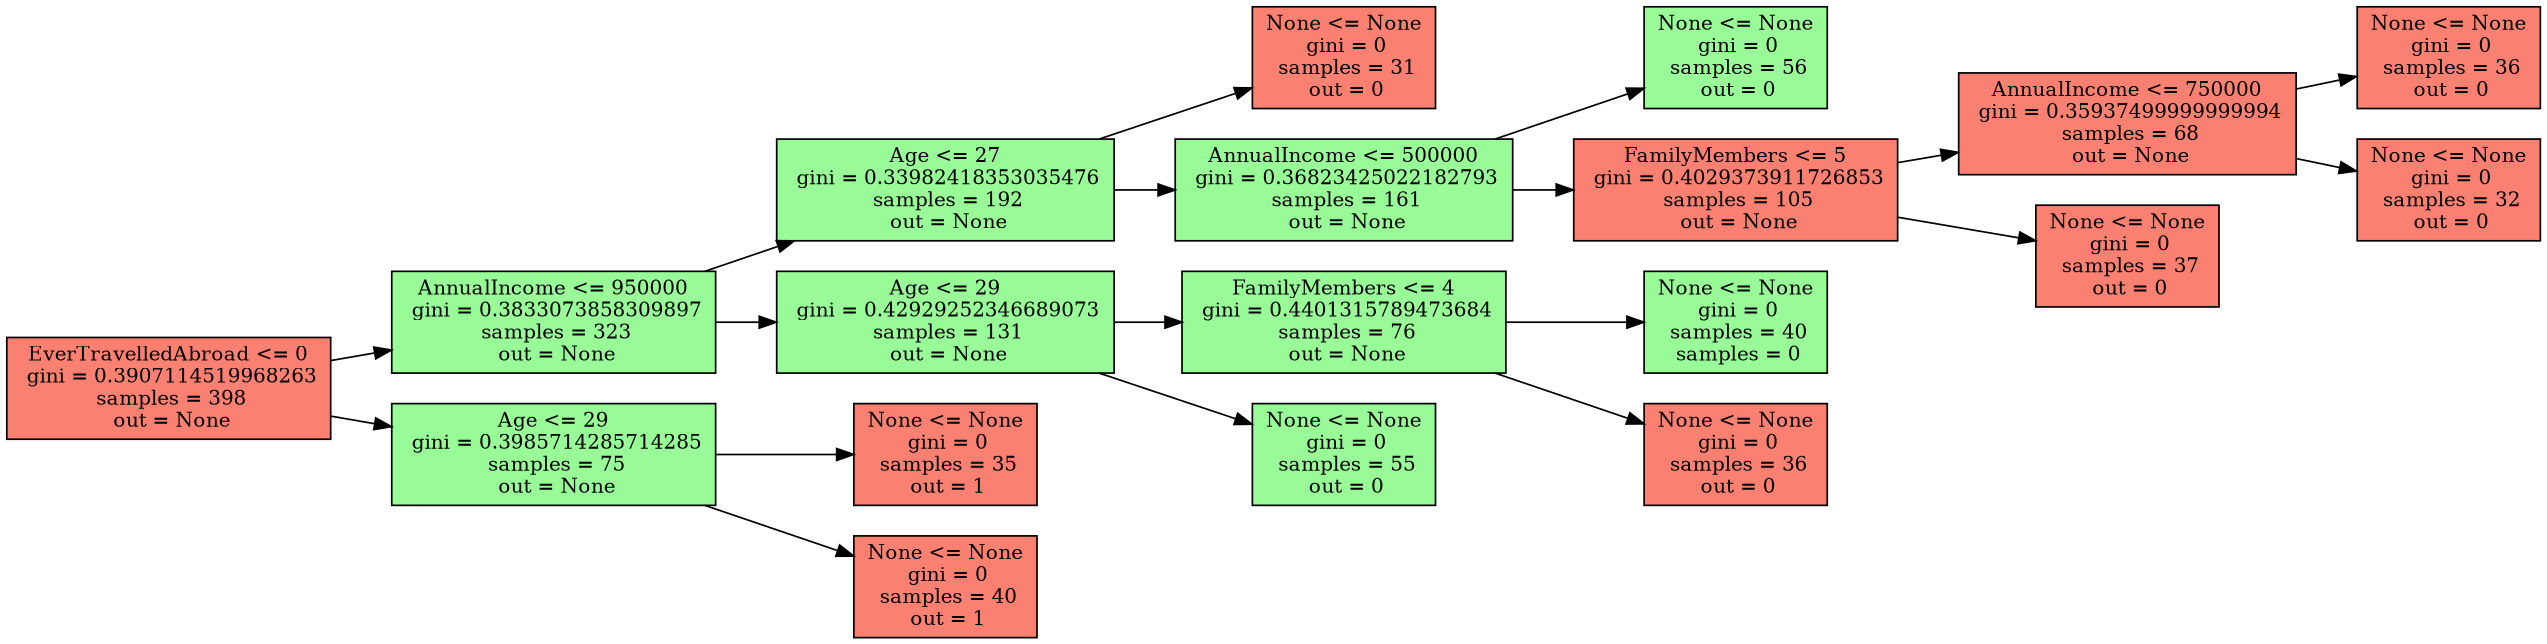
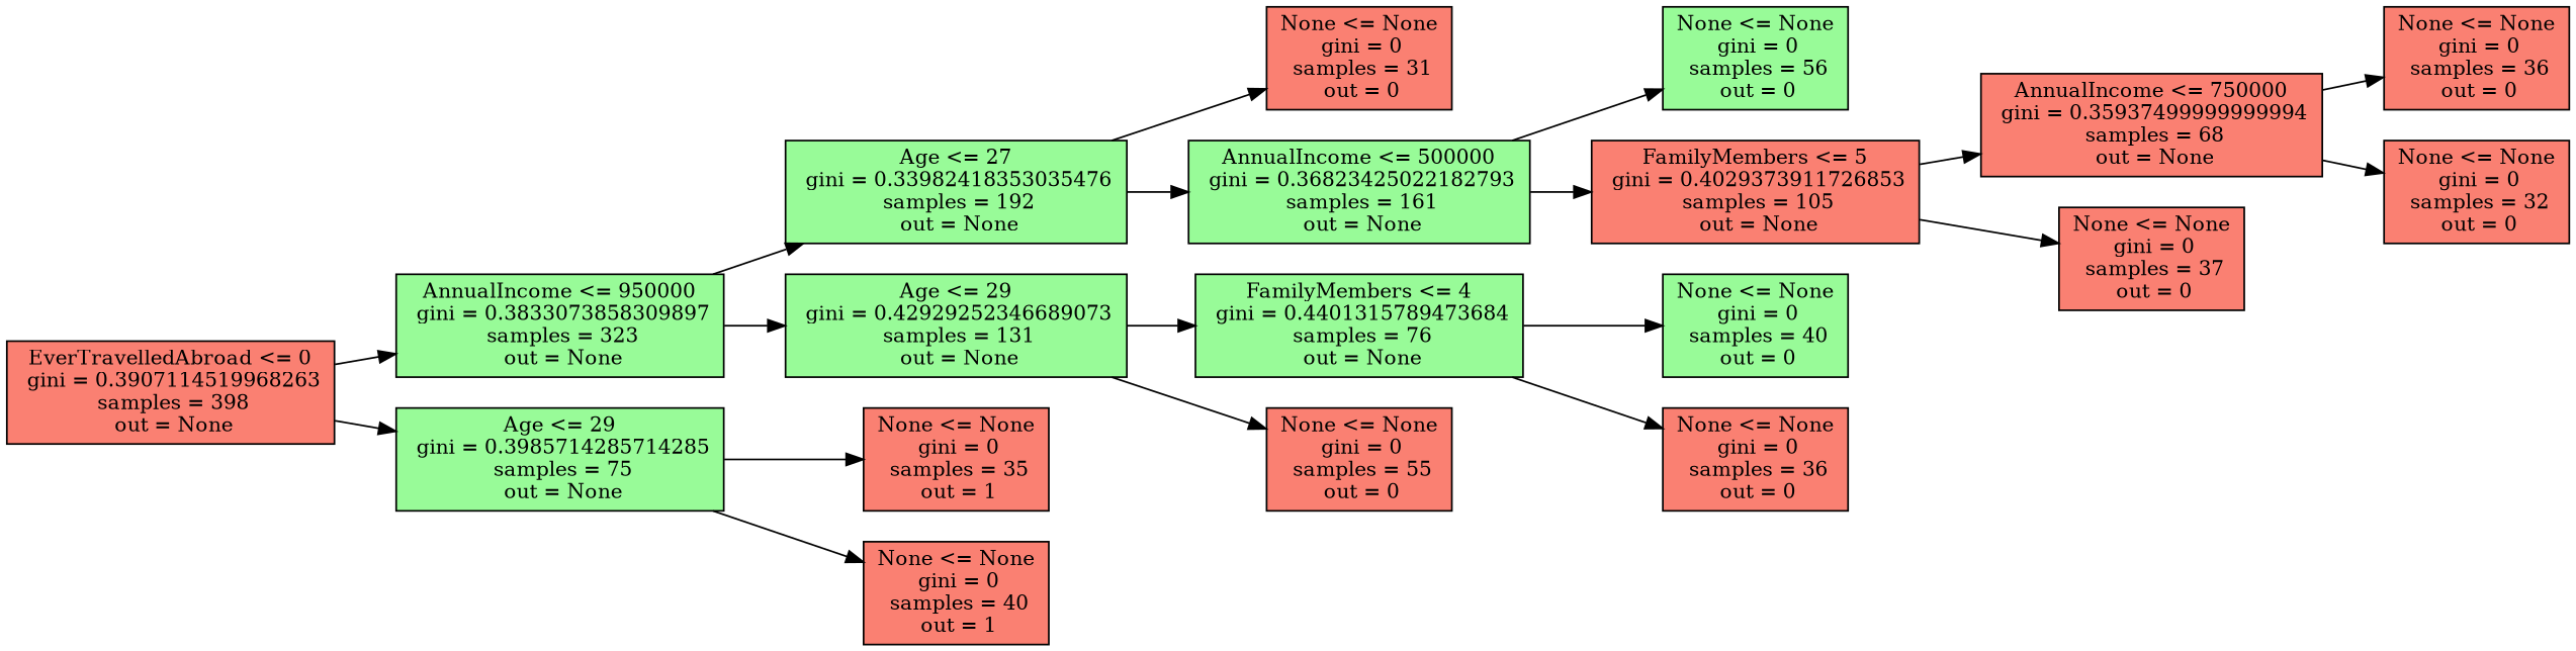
  digraph {
    rankdir=LR
    node [fillcolor=salmon fontsize=12 shape=box style=filled]
    n1 [label="EverTravelledAbroad <= 0\n gini = 0.3907114519968263\n samples = 398\n out = None"]
    n2 [fillcolor=palegreen label="AnnualIncome <= 950000\n gini = 0.3833073858309897\n samples = 323\n out = None"]
    n3 [fillcolor=palegreen label="Age <= 29\n gini = 0.3985714285714285\n samples = 75\n out = None"]
    n4 [fillcolor=palegreen label="Age <= 27\n gini = 0.33982418353035476\n samples = 192\n out = None"]
    n5 [fillcolor=palegreen label="Age <= 29\n gini = 0.42929252346689073\n samples = 131\n out = None"]
    n6 [label="None <= None\n gini = 0\n samples = 35\n out = 1"]
    n7 [label="None <= None\n gini = 0\n samples = 40\n out = 1"]
    n8 [label="None <= None\n gini = 0\n samples = 31\n out = 0"]
    n9 [fillcolor=palegreen label="AnnualIncome <= 500000\n gini = 0.36823425022182793\n samples = 161\n out = None"]
    n10 [fillcolor=palegreen label="FamilyMembers <= 4\n gini = 0.4401315789473684\n samples = 76\n out = None"]
-   n11 [fillcolor=palegreen label="None <= None\n gini = 0\n samples = 55\n out = 0"]
+   n11 [label="None <= None\n gini = 0\n samples = 55\n out = 0"]
    n12 [fillcolor=palegreen label="None <= None\n gini = 0\n samples = 56\n out = 0"]
    n13 [label="FamilyMembers <= 5\n gini = 0.4029373911726853\n samples = 105\n out = None"]
-   n14 [fillcolor=palegreen label="None <= None\n gini = 0\n samples = 40\n samples = 0"]
+   n14 [fillcolor=palegreen label="None <= None\n gini = 0\n samples = 40\n out = 0"]
    n15 [label="None <= None\n gini = 0\n samples = 36\n out = 0"]
    n16 [label="AnnualIncome <= 750000\n gini = 0.35937499999999994\n samples = 68\n out = None"]
    n17 [label="None <= None\n gini = 0\n samples = 37\n out = 0"]
    n18 [label="None <= None\n gini = 0\n samples = 36\n out = 0"]
    n19 [label="None <= None\n gini = 0\n samples = 32\n out = 0"]
    n1 -> n2
    n1 -> n3
    n2 -> n4
    n2 -> n5
    n3 -> n6
    n3 -> n7
    n4 -> n8
    n4 -> n9
    n5 -> n10
    n5 -> n11
    n9 -> n12
    n9 -> n13
    n10 -> n14
    n10 -> n15
    n13 -> n16
    n13 -> n17
    n16 -> n18
    n16 -> n19
  }
